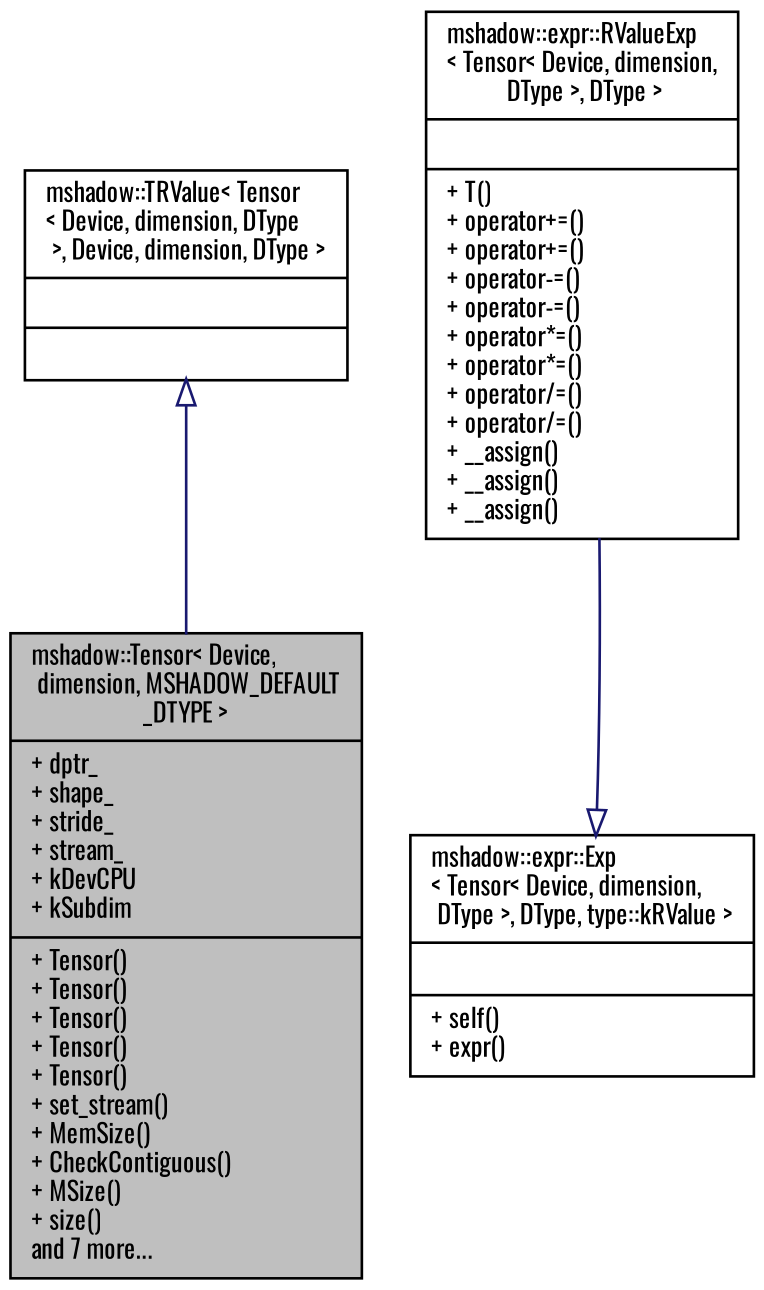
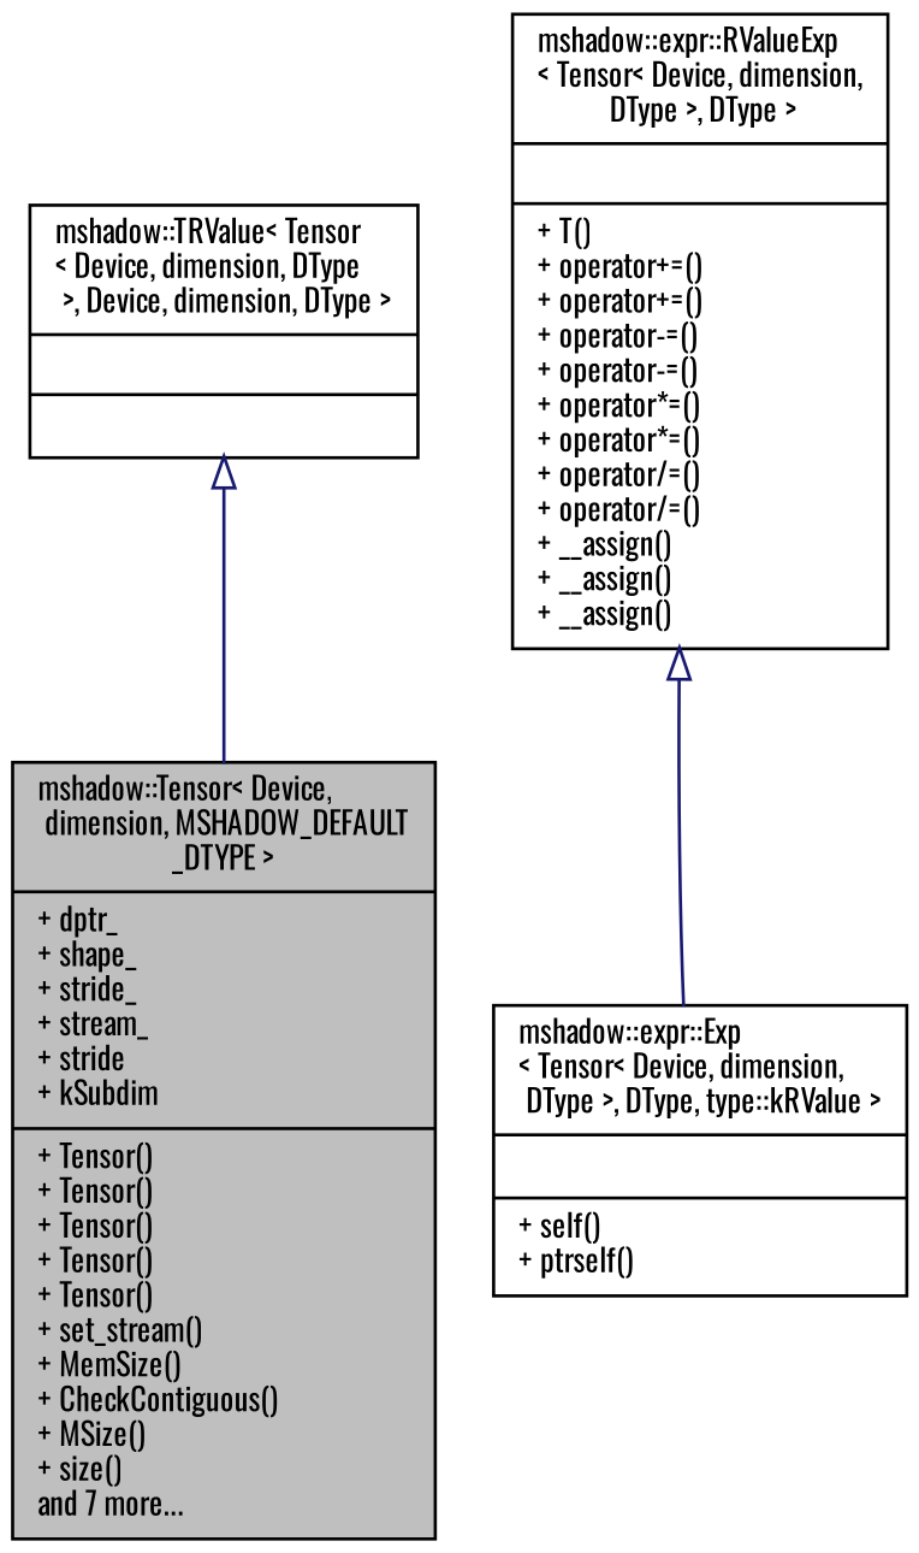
  digraph {
    fontname=Oswald
    node [color=black fillcolor=white fontname=Oswald fontsize=10 shape=record style=filled]
    edge [arrowtail=onormal color=midnightblue dir=back fontname=Oswald fontsize=10 labelfontname=Helvetica labelfontsize=10 style=solid]
-   n1 [fillcolor=grey75 fontcolor=black height=0.2 label="{mshadow::Tensor\< Device,\l dimension, MSHADOW_DEFAULT\l_DTYPE \>\n|+ dptr_\l+ shape_\l+ stride_\l+ stream_\l+ kDevCPU\l+ kSubdim\l|+ Tensor()\l+ Tensor()\l+ Tensor()\l+ Tensor()\l+ Tensor()\l+ set_stream()\l+ MemSize()\l+ CheckContiguous()\l+ MSize()\l+ size()\land 7 more...\l}" width=0.4]
+   n1 [fillcolor=grey75 fontcolor=black height=0.2 label="{mshadow::Tensor\< Device,\l dimension, MSHADOW_DEFAULT\l_DTYPE \>\n|+ dptr_\l+ shape_\l+ stride_\l+ stream_\l+ stride\l+ kSubdim\l|+ Tensor()\l+ Tensor()\l+ Tensor()\l+ Tensor()\l+ Tensor()\l+ set_stream()\l+ MemSize()\l+ CheckContiguous()\l+ MSize()\l+ size()\land 7 more...\l}" width=0.4]
    n2 [height=0.2 label="{mshadow::TRValue\< Tensor\l\< Device, dimension, DType\l \>, Device, dimension, DType \>\n||}" width=0.4]
    n3 [height=0.2 label="{mshadow::expr::RValueExp\l\< Tensor\< Device, dimension,\l DType \>, DType \>\n||+ T()\l+ operator+=()\l+ operator+=()\l+ operator-=()\l+ operator-=()\l+ operator*=()\l+ operator*=()\l+ operator/=()\l+ operator/=()\l+ __assign()\l+ __assign()\l+ __assign()\l}" width=0.4]
-   n4 [height=0.2 label="{mshadow::expr::Exp\l\< Tensor\< Device, dimension,\l DType \>, DType, type::kRValue \>\n||+ self()\l+ expr()\l}" width=0.4]
+   n4 [height=0.2 label="{mshadow::expr::Exp\l\< Tensor\< Device, dimension,\l DType \>, DType, type::kRValue \>\n||+ self()\l+ ptrself()\l}" width=0.4]
    n2 -> n1
-   n4 -> n3
+   n3 -> n4
  }
